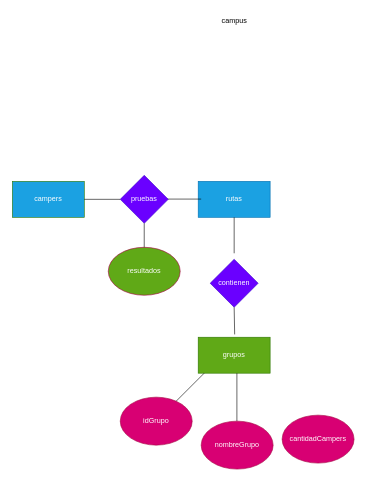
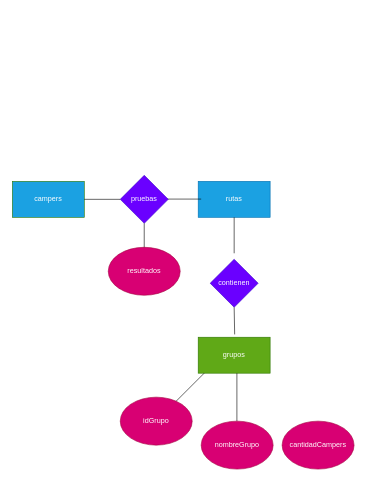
  <mxCell id="0" />
  <mxCell id="1" parent="0" />
  <mxCell id="2" style="edgeStyle=orthogonalEdgeStyle;rounded=0;orthogonalLoop=1;jettySize=auto;html=1;exitX=1;exitY=0;exitDx=0;exitDy=0;" edge="1" parent="1" source="3"><mxGeometry relative="1" as="geometry"><mxPoint x="400" y="462" as="targetPoint" /></mxGeometry></mxCell>
  <mxCell id="3" value="contienen" style="rhombus;whiteSpace=wrap;html=1;fillColor=#6a00ff;fontColor=#ffffff;strokeColor=#3700CC;" vertex="1" parent="1"><mxGeometry x="350" y="432" width="80" height="80" as="geometry" /></mxCell>
  <mxCell id="4" value="rutas" style="rounded=0;whiteSpace=wrap;html=1;fillColor=#1ba1e2;fontColor=#ffffff;strokeColor=#006EAF;" vertex="1" parent="1"><mxGeometry x="330" y="302" width="120" height="60" as="geometry" /></mxCell>
- <mxCell id="5" value="campus" style="text;html=1;align=center;verticalAlign=middle;resizable=0;points=[];autosize=1;strokeColor=none;fillColor=none;" vertex="1" parent="1"><mxGeometry x="355" y="20" width="70" height="30" as="geometry" /></mxCell>
  <mxCell id="6" value="grupos" style="rounded=0;whiteSpace=wrap;html=1;fillColor=#60a917;fontColor=#ffffff;strokeColor=#2D7600;" vertex="1" parent="1"><mxGeometry x="330" y="562" width="120" height="60" as="geometry" /></mxCell>
  <mxCell id="7" value="" style="endArrow=none;html=1;rounded=0;" edge="1" parent="1"><mxGeometry width="50" height="50" relative="1" as="geometry"><mxPoint x="290" y="672" as="sourcePoint" /><mxPoint x="340" y="622" as="targetPoint" /><Array as="points" /></mxGeometry></mxCell>
  <mxCell id="8" value="idGrupo" style="ellipse;whiteSpace=wrap;html=1;fillColor=#d80073;fontColor=#ffffff;strokeColor=#A50040;" vertex="1" parent="1"><mxGeometry x="200" y="662" width="120" height="80" as="geometry" /></mxCell>
  <mxCell id="9" value="" style="endArrow=none;html=1;rounded=0;" edge="1" parent="1"><mxGeometry width="50" height="50" relative="1" as="geometry"><mxPoint x="394.58" y="702" as="sourcePoint" /><mxPoint x="394.58" y="622" as="targetPoint" /><Array as="points" /></mxGeometry></mxCell>
  <mxCell id="10" value="nombreGrupo" style="ellipse;whiteSpace=wrap;html=1;fillColor=#d80073;fontColor=#ffffff;strokeColor=#A50040;" vertex="1" parent="1"><mxGeometry x="335" y="702" width="120" height="80" as="geometry" /></mxCell>
- <mxCell id="11" value="cantidadCampers" style="ellipse;whiteSpace=wrap;html=1;fillColor=#d80073;fontColor=#ffffff;strokeColor=#A50040;" vertex="1" parent="1"><mxGeometry x="470" y="692" width="120" height="80" as="geometry" /></mxCell>
+ <mxCell id="11" value="cantidadCampers" style="ellipse;whiteSpace=wrap;html=1;fillColor=#d80073;fontColor=#ffffff;strokeColor=#A50040;" vertex="1" parent="1"><mxGeometry x="470" y="702" width="120" height="80" as="geometry" /></mxCell>
  <mxCell id="12" value="" style="endArrow=none;html=1;rounded=0;" edge="1" parent="1"><mxGeometry width="50" height="50" relative="1" as="geometry"><mxPoint x="390" y="422" as="sourcePoint" /><mxPoint x="390" y="362" as="targetPoint" /></mxGeometry></mxCell>
  <mxCell id="13" value="" style="endArrow=none;html=1;rounded=0;exitX=0.507;exitY=-0.078;exitDx=0;exitDy=0;exitPerimeter=0;" edge="1" parent="1" source="6"><mxGeometry width="50" height="50" relative="1" as="geometry"><mxPoint x="340" y="562" as="sourcePoint" /><mxPoint x="390" y="512" as="targetPoint" /></mxGeometry></mxCell>
  <mxCell id="14" value="" style="endArrow=none;html=1;rounded=0;" edge="1" parent="1"><mxGeometry width="50" height="50" relative="1" as="geometry"><mxPoint x="275" y="331.58" as="sourcePoint" /><mxPoint x="335" y="331.58" as="targetPoint" /></mxGeometry></mxCell>
  <mxCell id="15" value="pruebas" style="rhombus;whiteSpace=wrap;html=1;fillColor=#6a00ff;fontColor=#ffffff;strokeColor=#3700CC;" vertex="1" parent="1"><mxGeometry x="200" y="292" width="80" height="80" as="geometry" /></mxCell>
  <mxCell id="16" value="" style="endArrow=none;html=1;rounded=0;" edge="1" parent="1"><mxGeometry width="50" height="50" relative="1" as="geometry"><mxPoint x="240" y="422" as="sourcePoint" /><mxPoint x="240" y="372" as="targetPoint" /></mxGeometry></mxCell>
- <mxCell id="17" value="resultados" style="ellipse;whiteSpace=wrap;html=1;fillColor=#60a917;fontColor=#ffffff;strokeColor=#A50040;" vertex="1" parent="1"><mxGeometry x="180" y="412" width="120" height="80" as="geometry" /></mxCell>
+ <mxCell id="17" value="resultados" style="ellipse;whiteSpace=wrap;html=1;fillColor=#d80073;fontColor=#ffffff;strokeColor=#A50040;" vertex="1" parent="1"><mxGeometry x="180" y="412" width="120" height="80" as="geometry" /></mxCell>
  <mxCell id="18" value="campers" style="rounded=0;whiteSpace=wrap;html=1;fillColor=#1ba1e2;fontColor=#ffffff;strokeColor=#2D7600;" vertex="1" parent="1"><mxGeometry x="20" y="302" width="120" height="60" as="geometry" /></mxCell>
  <mxCell id="19" value="" style="endArrow=none;html=1;rounded=0;exitX=1;exitY=0.5;exitDx=0;exitDy=0;" edge="1" parent="1" source="18"><mxGeometry width="50" height="50" relative="1" as="geometry"><mxPoint x="150" y="382" as="sourcePoint" /><mxPoint x="200" y="332" as="targetPoint" /></mxGeometry></mxCell>
